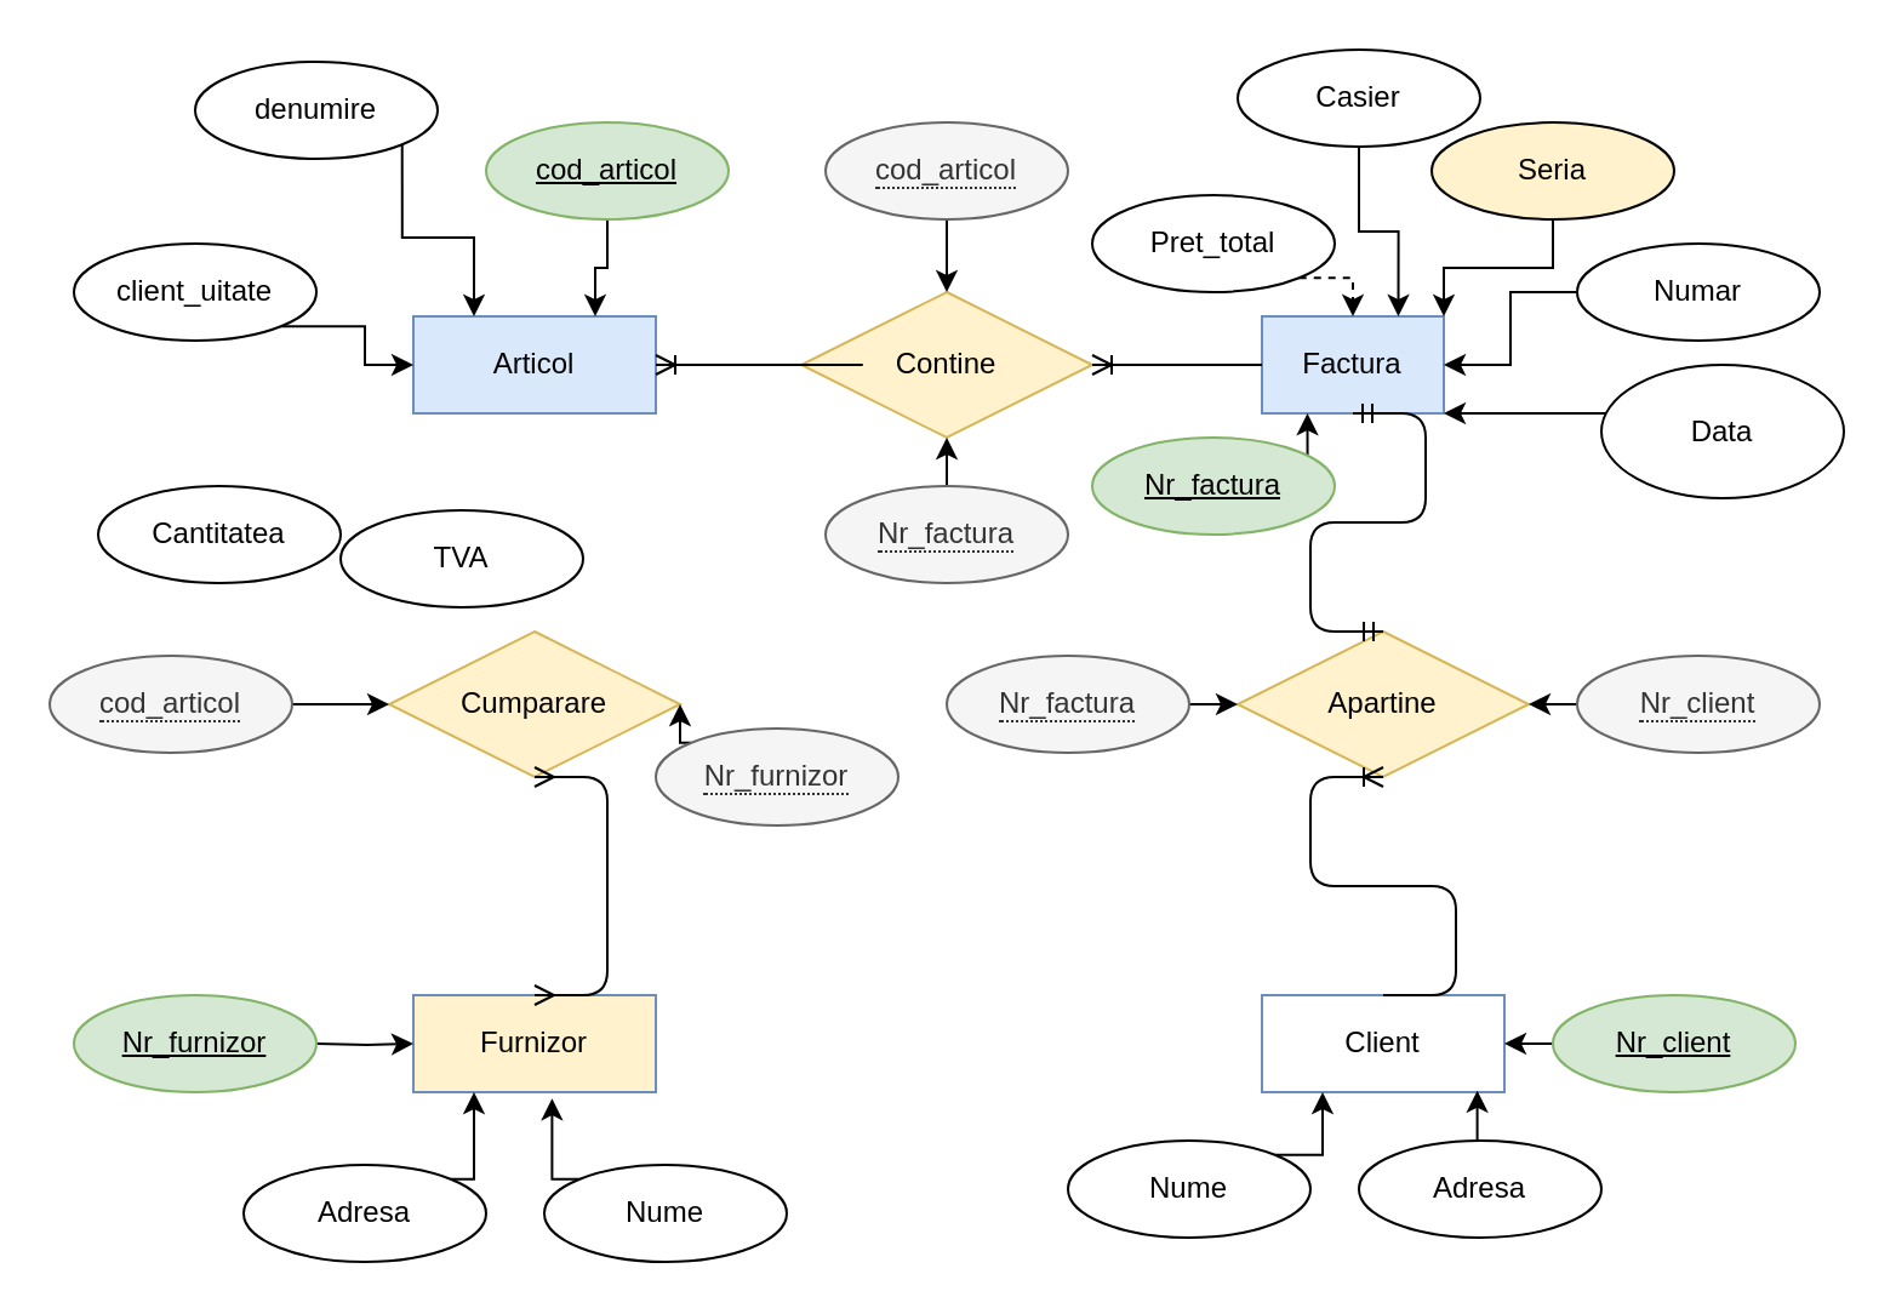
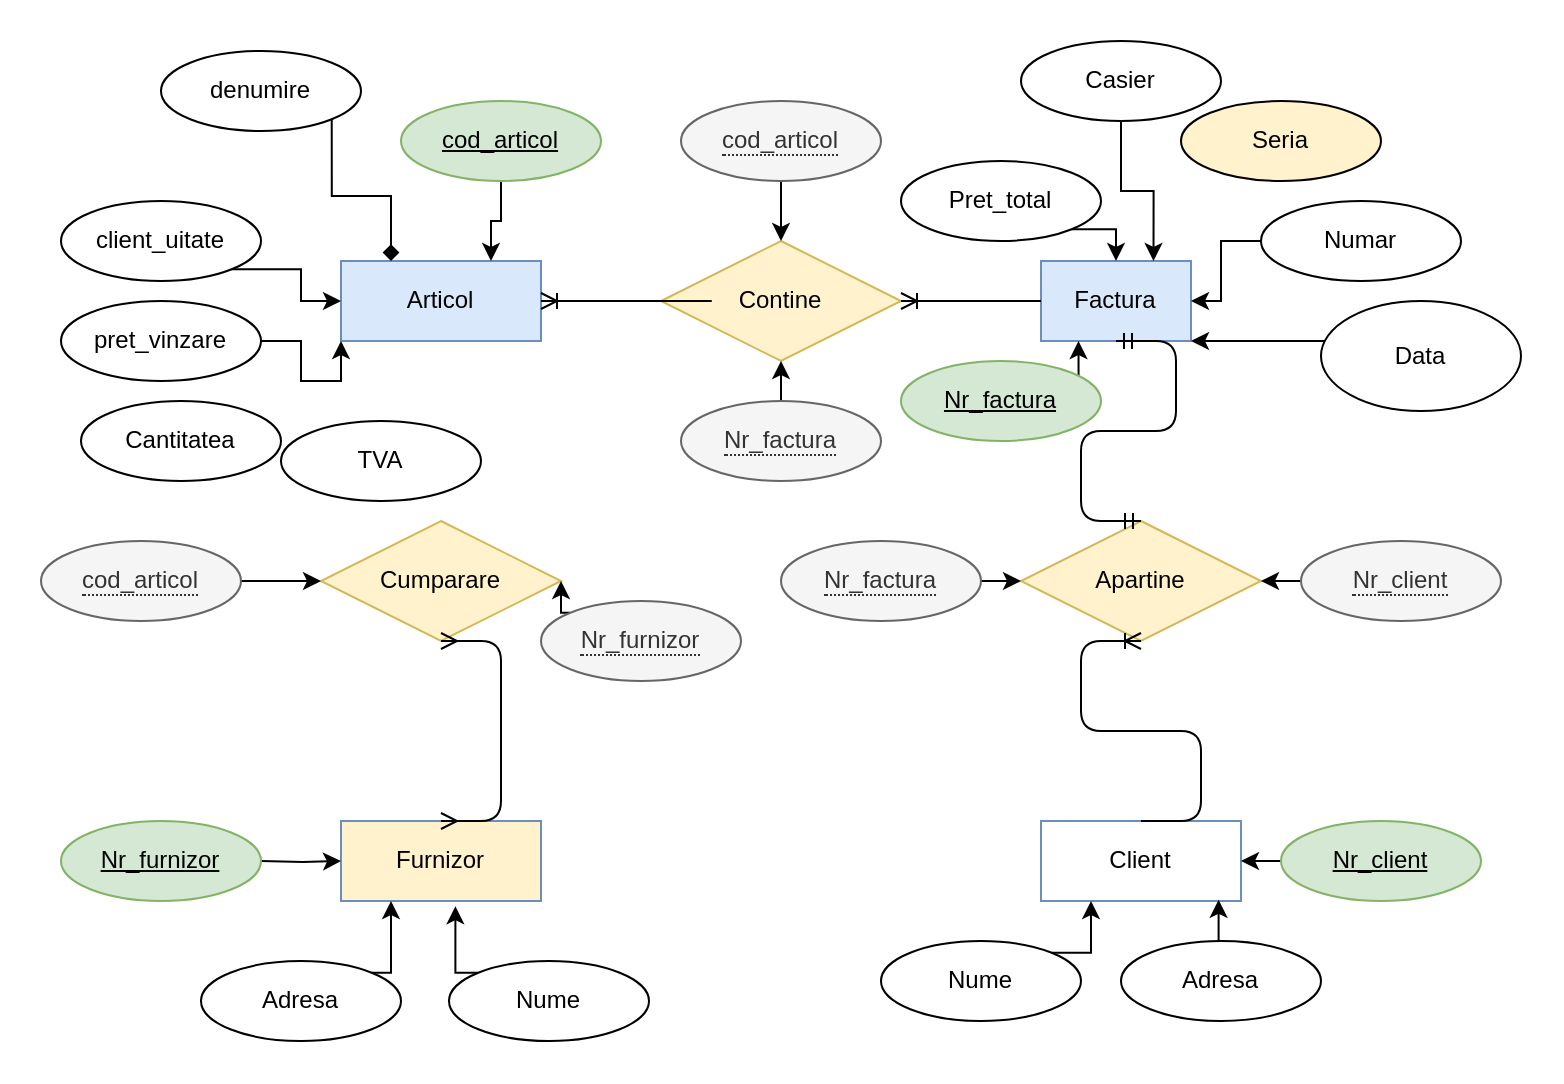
  <mxCell id="0" />
  <mxCell id="1" parent="0" />
  <mxCell id="2" value="Articol" style="whiteSpace=wrap;html=1;align=center;fillColor=#dae8fc;strokeColor=#6c8ebf;" parent="1" vertex="1"><mxGeometry x="170" y="130" width="100" height="40" as="geometry" /></mxCell>
  <mxCell id="3" value="Factura" style="whiteSpace=wrap;html=1;align=center;fillColor=#dae8fc;strokeColor=#6c8ebf;" parent="1" vertex="1"><mxGeometry x="520" y="130" width="75" height="40" as="geometry" /></mxCell>
  <mxCell id="4" value="Client" style="whiteSpace=wrap;html=1;align=center;fillColor=#ffffff;strokeColor=#6c8ebf;" parent="1" vertex="1"><mxGeometry x="520" y="410" width="100" height="40" as="geometry" /></mxCell>
  <mxCell id="5" value="Furnizor" style="whiteSpace=wrap;html=1;align=center;fillColor=#fff2cc;strokeColor=#6c8ebf;" parent="1" vertex="1"><mxGeometry x="170" y="410" width="100" height="40" as="geometry" /></mxCell>
  <mxCell id="6" value="Contine" style="shape=rhombus;perimeter=rhombusPerimeter;whiteSpace=wrap;html=1;align=center;fillColor=#fff2cc;strokeColor=#d6b656;" parent="1" vertex="1"><mxGeometry x="330" y="120" width="120" height="60" as="geometry" /></mxCell>
  <mxCell id="7" value="Apartine" style="shape=rhombus;perimeter=rhombusPerimeter;whiteSpace=wrap;html=1;align=center;fillColor=#fff2cc;strokeColor=#d6b656;" parent="1" vertex="1"><mxGeometry x="510" y="260" width="120" height="60" as="geometry" /></mxCell>
  <mxCell id="8" value="Cumparare" style="shape=rhombus;perimeter=rhombusPerimeter;whiteSpace=wrap;html=1;align=center;fillColor=#fff2cc;strokeColor=#d6b656;" parent="1" vertex="1"><mxGeometry x="160" y="260" width="120" height="60" as="geometry" /></mxCell>
- <mxCell id="9" style="edgeStyle=orthogonalEdgeStyle;rounded=0;orthogonalLoop=1;jettySize=auto;html=1;exitX=1;exitY=1;exitDx=0;exitDy=0;entryX=0.25;entryY=0;entryDx=0;entryDy=0;" parent="1" source="10" target="2" edge="1"><mxGeometry relative="1" as="geometry" /></mxCell>
+ <mxCell id="9" style="edgeStyle=orthogonalEdgeStyle;rounded=0;orthogonalLoop=1;jettySize=auto;html=1;exitX=1;exitY=1;exitDx=0;exitDy=0;entryX=0.25;entryY=0;entryDx=0;entryDy=0;endArrow=diamond;" parent="1" source="10" target="2" edge="1"><mxGeometry relative="1" as="geometry" /></mxCell>
  <mxCell id="10" value="denumire" style="ellipse;whiteSpace=wrap;html=1;align=center;" parent="1" vertex="1"><mxGeometry x="80" y="25" width="100" height="40" as="geometry" /></mxCell>
  <mxCell id="11" style="edgeStyle=orthogonalEdgeStyle;rounded=0;orthogonalLoop=1;jettySize=auto;html=1;exitX=0.5;exitY=1;exitDx=0;exitDy=0;entryX=0.75;entryY=0;entryDx=0;entryDy=0;" parent="1" source="12" target="2" edge="1"><mxGeometry relative="1" as="geometry" /></mxCell>
  <mxCell id="12" value="cod_articol" style="ellipse;whiteSpace=wrap;html=1;align=center;fontStyle=4;fillColor=#d5e8d4;strokeColor=#82b366;" parent="1" vertex="1"><mxGeometry x="200" y="50" width="100" height="40" as="geometry" /></mxCell>
  <mxCell id="13" style="edgeStyle=orthogonalEdgeStyle;rounded=0;orthogonalLoop=1;jettySize=auto;html=1;exitX=1;exitY=1;exitDx=0;exitDy=0;entryX=0;entryY=0.5;entryDx=0;entryDy=0;" parent="1" source="14" target="2" edge="1"><mxGeometry relative="1" as="geometry" /></mxCell>
  <mxCell id="14" value="client_uitate" style="ellipse;whiteSpace=wrap;html=1;align=center;" parent="1" vertex="1"><mxGeometry x="30" y="100" width="100" height="40" as="geometry" /></mxCell>
+ <mxCell id="15" style="edgeStyle=orthogonalEdgeStyle;rounded=0;orthogonalLoop=1;jettySize=auto;html=1;exitX=1;exitY=0.5;exitDx=0;exitDy=0;entryX=0;entryY=1;entryDx=0;entryDy=0;" parent="1" source="16" target="2" edge="1"><mxGeometry relative="1" as="geometry" /></mxCell>
+ <mxCell id="16" value="pret_vinzare" style="ellipse;whiteSpace=wrap;html=1;align=center;" parent="1" vertex="1"><mxGeometry x="30" y="150" width="100" height="40" as="geometry" /></mxCell>
  <mxCell id="17" style="edgeStyle=orthogonalEdgeStyle;rounded=0;orthogonalLoop=1;jettySize=auto;html=1;exitX=0.5;exitY=1;exitDx=0;exitDy=0;" parent="1" source="14" target="14" edge="1"><mxGeometry relative="1" as="geometry" /></mxCell>
  <mxCell id="18" value="" style="edgeStyle=entityRelationEdgeStyle;fontSize=12;html=1;endArrow=ERmany;startArrow=ERmany;exitX=0.5;exitY=0;exitDx=0;exitDy=0;entryX=0.5;entryY=1;entryDx=0;entryDy=0;" parent="1" source="5" target="8" edge="1"><mxGeometry width="100" height="100" relative="1" as="geometry"><mxPoint x="390" y="410" as="sourcePoint" /><mxPoint x="390" y="320" as="targetPoint" /></mxGeometry></mxCell>
  <mxCell id="19" value="" style="edgeStyle=entityRelationEdgeStyle;fontSize=12;html=1;endArrow=ERoneToMany;entryX=1;entryY=0.5;entryDx=0;entryDy=0;exitX=0;exitY=0.5;exitDx=0;exitDy=0;" parent="1" source="3" target="6" edge="1"><mxGeometry width="100" height="100" relative="1" as="geometry"><mxPoint x="380" y="340" as="sourcePoint" /><mxPoint x="480" y="240" as="targetPoint" /></mxGeometry></mxCell>
  <mxCell id="20" value="" style="edgeStyle=entityRelationEdgeStyle;fontSize=12;html=1;endArrow=ERoneToMany;exitX=0.5;exitY=0;exitDx=0;exitDy=0;" parent="1" source="4" edge="1"><mxGeometry width="100" height="100" relative="1" as="geometry"><mxPoint x="410" y="420" as="sourcePoint" /><mxPoint x="570" y="320" as="targetPoint" /></mxGeometry></mxCell>
  <mxCell id="21" value="" style="edgeStyle=entityRelationEdgeStyle;fontSize=12;html=1;endArrow=ERoneToMany;entryX=1;entryY=0.5;entryDx=0;entryDy=0;" parent="1" target="2" edge="1"><mxGeometry width="100" height="100" relative="1" as="geometry"><mxPoint x="330" y="150" as="sourcePoint" /><mxPoint x="430" y="270" as="targetPoint" /></mxGeometry></mxCell>
  <mxCell id="22" value="" style="edgeStyle=entityRelationEdgeStyle;fontSize=12;html=1;endArrow=ERmandOne;startArrow=ERmandOne;entryX=0.5;entryY=1;entryDx=0;entryDy=0;exitX=0.5;exitY=0;exitDx=0;exitDy=0;" parent="1" source="7" target="3" edge="1"><mxGeometry width="100" height="100" relative="1" as="geometry"><mxPoint x="520" y="310" as="sourcePoint" /><mxPoint x="620" y="210" as="targetPoint" /></mxGeometry></mxCell>
- <mxCell id="23" style="edgeStyle=orthogonalEdgeStyle;rounded=0;orthogonalLoop=1;jettySize=auto;html=1;exitX=0;exitY=0;exitDx=0;exitDy=0;entryX=0.5;entryY=0;entryDx=0;entryDy=0;dashed=1;" parent="1" source="24" target="3" edge="1"><mxGeometry relative="1" as="geometry" /></mxCell>
+ <mxCell id="23" style="edgeStyle=orthogonalEdgeStyle;rounded=0;orthogonalLoop=1;jettySize=auto;html=1;exitX=0;exitY=0;exitDx=0;exitDy=0;entryX=0.5;entryY=0;entryDx=0;entryDy=0;" parent="1" source="24" target="3" edge="1"><mxGeometry relative="1" as="geometry" /></mxCell>
  <mxCell id="24" value="Pret_total" style="ellipse;whiteSpace=wrap;html=1;align=center;direction=west;" parent="1" vertex="1"><mxGeometry x="450" y="80" width="100" height="40" as="geometry" /></mxCell>
  <mxCell id="25" style="edgeStyle=orthogonalEdgeStyle;rounded=0;orthogonalLoop=1;jettySize=auto;html=1;exitX=0.5;exitY=0;exitDx=0;exitDy=0;entryX=0.75;entryY=0;entryDx=0;entryDy=0;" parent="1" source="26" target="3" edge="1"><mxGeometry relative="1" as="geometry" /></mxCell>
  <mxCell id="26" value="Casier" style="ellipse;whiteSpace=wrap;html=1;align=center;direction=west;" parent="1" vertex="1"><mxGeometry x="510" y="20" width="100" height="40" as="geometry" /></mxCell>
- <mxCell id="27" style="edgeStyle=orthogonalEdgeStyle;rounded=0;orthogonalLoop=1;jettySize=auto;html=1;exitX=0.5;exitY=0;exitDx=0;exitDy=0;entryX=1;entryY=0;entryDx=0;entryDy=0;" parent="1" source="28" target="3" edge="1"><mxGeometry relative="1" as="geometry" /></mxCell>
  <mxCell id="28" value="Seria" style="ellipse;whiteSpace=wrap;html=1;align=center;direction=west;fillColor=#fff2cc;" parent="1" vertex="1"><mxGeometry x="590" y="50" width="100" height="40" as="geometry" /></mxCell>
  <mxCell id="29" style="edgeStyle=orthogonalEdgeStyle;rounded=0;orthogonalLoop=1;jettySize=auto;html=1;exitX=1;exitY=0.5;exitDx=0;exitDy=0;entryX=1;entryY=0.5;entryDx=0;entryDy=0;" parent="1" source="30" target="3" edge="1"><mxGeometry relative="1" as="geometry" /></mxCell>
- <mxCell id="30" value="Numar" style="ellipse;whiteSpace=wrap;html=1;align=center;direction=west;" parent="1" vertex="1"><mxGeometry x="650" y="100" width="100" height="40" as="geometry" /></mxCell>
+ <mxCell id="30" value="Numar" style="ellipse;whiteSpace=wrap;html=1;align=center;direction=west;" parent="1" vertex="1"><mxGeometry x="630" y="100" width="100" height="40" as="geometry" /></mxCell>
  <mxCell id="31" value="" style="edgeStyle=orthogonalEdgeStyle;rounded=0;orthogonalLoop=1;jettySize=auto;html=1;" parent="1" source="32" target="3" edge="1"><mxGeometry relative="1" as="geometry"><Array as="points"><mxPoint x="620" y="170" /><mxPoint x="620" y="170" /></Array></mxGeometry></mxCell>
  <mxCell id="32" value="Data" style="ellipse;whiteSpace=wrap;html=1;align=center;direction=west;" parent="1" vertex="1"><mxGeometry x="660" y="150" width="100" height="55" as="geometry" /></mxCell>
  <mxCell id="33" style="edgeStyle=orthogonalEdgeStyle;rounded=0;orthogonalLoop=1;jettySize=auto;html=1;exitX=1;exitY=0.5;exitDx=0;exitDy=0;entryX=0.25;entryY=1;entryDx=0;entryDy=0;" parent="1" source="34" target="3" edge="1"><mxGeometry relative="1" as="geometry" /></mxCell>
  <mxCell id="34" value="Nr_factura" style="ellipse;whiteSpace=wrap;html=1;align=center;fontStyle=4;fillColor=#d5e8d4;strokeColor=#82b366;" parent="1" vertex="1"><mxGeometry x="450" y="180" width="100" height="40" as="geometry" /></mxCell>
  <mxCell id="35" value="Cantitatea" style="ellipse;whiteSpace=wrap;html=1;align=center;direction=west;" parent="1" vertex="1"><mxGeometry x="40" y="200" width="100" height="40" as="geometry" /></mxCell>
  <mxCell id="36" value="TVA" style="ellipse;whiteSpace=wrap;html=1;align=center;direction=west;" parent="1" vertex="1"><mxGeometry x="140" y="210" width="100" height="40" as="geometry" /></mxCell>
  <mxCell id="37" style="edgeStyle=orthogonalEdgeStyle;rounded=0;orthogonalLoop=1;jettySize=auto;html=1;exitX=0;exitY=1;exitDx=0;exitDy=0;entryX=0.25;entryY=1;entryDx=0;entryDy=0;" parent="1" source="38" target="4" edge="1"><mxGeometry relative="1" as="geometry" /></mxCell>
  <mxCell id="38" value="Nume" style="ellipse;whiteSpace=wrap;html=1;align=center;direction=west;" parent="1" vertex="1"><mxGeometry x="440" y="470" width="100" height="40" as="geometry" /></mxCell>
  <mxCell id="39" style="edgeStyle=orthogonalEdgeStyle;rounded=0;orthogonalLoop=1;jettySize=auto;html=1;exitX=0.5;exitY=0;exitDx=0;exitDy=0;entryX=0.888;entryY=0.985;entryDx=0;entryDy=0;entryPerimeter=0;" parent="1" source="40" target="4" edge="1"><mxGeometry relative="1" as="geometry" /></mxCell>
  <mxCell id="40" value="Adresa" style="ellipse;whiteSpace=wrap;html=1;align=center;" parent="1" vertex="1"><mxGeometry x="560" y="470" width="100" height="40" as="geometry" /></mxCell>
  <mxCell id="41" style="edgeStyle=orthogonalEdgeStyle;rounded=0;orthogonalLoop=1;jettySize=auto;html=1;exitX=0;exitY=0.5;exitDx=0;exitDy=0;entryX=1;entryY=0.5;entryDx=0;entryDy=0;" parent="1" source="42" target="4" edge="1"><mxGeometry relative="1" as="geometry" /></mxCell>
  <mxCell id="42" value="Nr_client" style="ellipse;whiteSpace=wrap;html=1;align=center;fontStyle=4;fillColor=#d5e8d4;strokeColor=#82b366;" parent="1" vertex="1"><mxGeometry x="640" y="410" width="100" height="40" as="geometry" /></mxCell>
  <mxCell id="43" style="edgeStyle=orthogonalEdgeStyle;rounded=0;orthogonalLoop=1;jettySize=auto;html=1;exitX=0;exitY=0.5;exitDx=0;exitDy=0;entryX=1;entryY=0.5;entryDx=0;entryDy=0;" parent="1" source="44" target="7" edge="1"><mxGeometry relative="1" as="geometry" /></mxCell>
  <mxCell id="44" value="&lt;span style=&quot;border-bottom: 1px dotted&quot;&gt;Nr_client&lt;/span&gt;" style="ellipse;whiteSpace=wrap;html=1;align=center;fillColor=#f5f5f5;strokeColor=#666666;fontColor=#333333;" parent="1" vertex="1"><mxGeometry x="650" y="270" width="100" height="40" as="geometry" /></mxCell>
  <mxCell id="45" style="edgeStyle=orthogonalEdgeStyle;rounded=0;orthogonalLoop=1;jettySize=auto;html=1;exitX=1;exitY=0.5;exitDx=0;exitDy=0;entryX=0;entryY=0.5;entryDx=0;entryDy=0;" parent="1" source="46" target="7" edge="1"><mxGeometry relative="1" as="geometry" /></mxCell>
  <mxCell id="46" value="&lt;span style=&quot;border-bottom: 1px dotted&quot;&gt;Nr_factura&lt;/span&gt;" style="ellipse;whiteSpace=wrap;html=1;align=center;fillColor=#f5f5f5;strokeColor=#666666;fontColor=#333333;" parent="1" vertex="1"><mxGeometry x="390" y="270" width="100" height="40" as="geometry" /></mxCell>
  <mxCell id="47" style="edgeStyle=orthogonalEdgeStyle;rounded=0;orthogonalLoop=1;jettySize=auto;html=1;exitX=0.5;exitY=1;exitDx=0;exitDy=0;entryX=0.5;entryY=0;entryDx=0;entryDy=0;" parent="1" source="60" target="6" edge="1"><mxGeometry relative="1" as="geometry"><mxPoint x="390" y="100" as="sourcePoint" /></mxGeometry></mxCell>
  <mxCell id="48" style="edgeStyle=orthogonalEdgeStyle;rounded=0;orthogonalLoop=1;jettySize=auto;html=1;exitX=0.5;exitY=0;exitDx=0;exitDy=0;entryX=0.5;entryY=1;entryDx=0;entryDy=0;" parent="1" source="49" target="6" edge="1"><mxGeometry relative="1" as="geometry" /></mxCell>
  <mxCell id="49" value="&lt;span style=&quot;border-bottom: 1px dotted&quot;&gt;Nr_factura&lt;/span&gt;" style="ellipse;whiteSpace=wrap;html=1;align=center;fillColor=#f5f5f5;strokeColor=#666666;fontColor=#333333;" parent="1" vertex="1"><mxGeometry x="340" y="200" width="100" height="40" as="geometry" /></mxCell>
  <mxCell id="50" value="" style="edgeStyle=orthogonalEdgeStyle;rounded=0;orthogonalLoop=1;jettySize=auto;html=1;exitX=1;exitY=0.5;exitDx=0;exitDy=0;" parent="1" source="59" target="8" edge="1"><mxGeometry relative="1" as="geometry"><mxPoint x="130" y="290" as="sourcePoint" /></mxGeometry></mxCell>
  <mxCell id="51" style="edgeStyle=orthogonalEdgeStyle;rounded=0;orthogonalLoop=1;jettySize=auto;html=1;exitX=1;exitY=0;exitDx=0;exitDy=0;entryX=0.25;entryY=1;entryDx=0;entryDy=0;" parent="1" source="52" target="5" edge="1"><mxGeometry relative="1" as="geometry" /></mxCell>
  <mxCell id="52" value="Adresa" style="ellipse;whiteSpace=wrap;html=1;align=center;" parent="1" vertex="1"><mxGeometry x="100" y="480" width="100" height="40" as="geometry" /></mxCell>
  <mxCell id="53" style="edgeStyle=orthogonalEdgeStyle;rounded=0;orthogonalLoop=1;jettySize=auto;html=1;exitX=1;exitY=1;exitDx=0;exitDy=0;entryX=0.572;entryY=1.065;entryDx=0;entryDy=0;entryPerimeter=0;" parent="1" source="54" target="5" edge="1"><mxGeometry relative="1" as="geometry" /></mxCell>
  <mxCell id="54" value="Nume" style="ellipse;whiteSpace=wrap;html=1;align=center;direction=west;" parent="1" vertex="1"><mxGeometry x="224" y="480" width="100" height="40" as="geometry" /></mxCell>
  <mxCell id="55" style="edgeStyle=orthogonalEdgeStyle;rounded=0;orthogonalLoop=1;jettySize=auto;html=1;exitX=1;exitY=0.5;exitDx=0;exitDy=0;entryX=0;entryY=0.5;entryDx=0;entryDy=0;" parent="1" target="5" edge="1"><mxGeometry relative="1" as="geometry"><mxPoint x="130" y="430" as="sourcePoint" /></mxGeometry></mxCell>
  <mxCell id="56" style="edgeStyle=orthogonalEdgeStyle;rounded=0;orthogonalLoop=1;jettySize=auto;html=1;exitX=0;exitY=0;exitDx=0;exitDy=0;entryX=1;entryY=0.5;entryDx=0;entryDy=0;" parent="1" source="57" target="8" edge="1"><mxGeometry relative="1" as="geometry" /></mxCell>
  <mxCell id="57" value="&lt;span style=&quot;border-bottom: 1px dotted&quot;&gt;Nr_furnizor&lt;/span&gt;" style="ellipse;whiteSpace=wrap;html=1;align=center;fillColor=#f5f5f5;strokeColor=#666666;fontColor=#333333;" parent="1" vertex="1"><mxGeometry x="270" y="300" width="100" height="40" as="geometry" /></mxCell>
  <mxCell id="58" value="Nr_furnizor" style="ellipse;whiteSpace=wrap;html=1;align=center;fontStyle=4;fillColor=#d5e8d4;strokeColor=#82b366;" vertex="1" parent="1"><mxGeometry x="30" y="410" width="100" height="40" as="geometry" /></mxCell>
  <mxCell id="59" value="&lt;span style=&quot;border-bottom: 1px dotted&quot;&gt;cod_articol&lt;/span&gt;" style="ellipse;whiteSpace=wrap;html=1;align=center;fillColor=#f5f5f5;strokeColor=#666666;fontColor=#333333;" vertex="1" parent="1"><mxGeometry x="20" y="270" width="100" height="40" as="geometry" /></mxCell>
  <mxCell id="60" value="&lt;span style=&quot;border-bottom: 1px dotted&quot;&gt;cod_articol&lt;/span&gt;" style="ellipse;whiteSpace=wrap;html=1;align=center;fillColor=#f5f5f5;strokeColor=#666666;fontColor=#333333;" vertex="1" parent="1"><mxGeometry x="340" y="50" width="100" height="40" as="geometry" /></mxCell>
